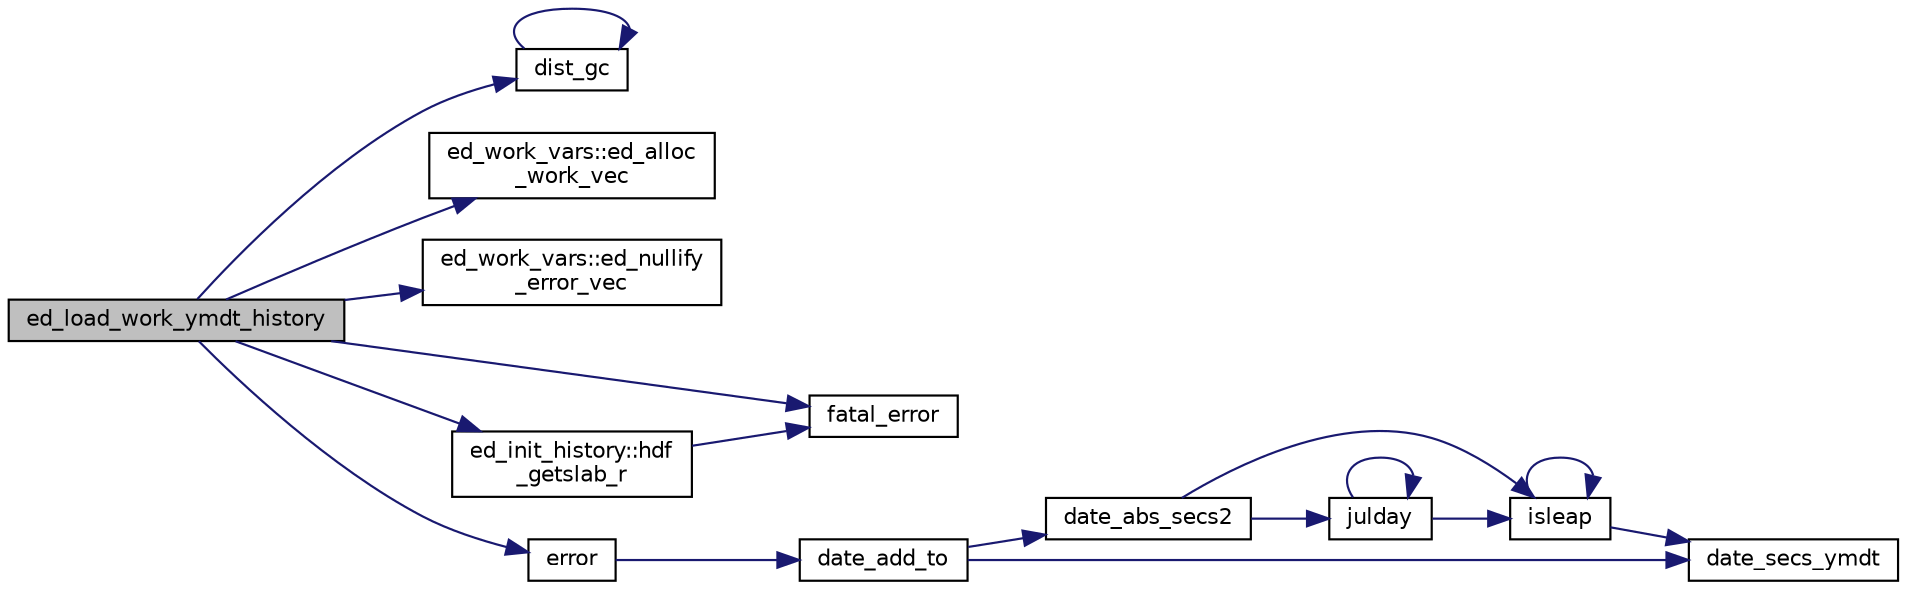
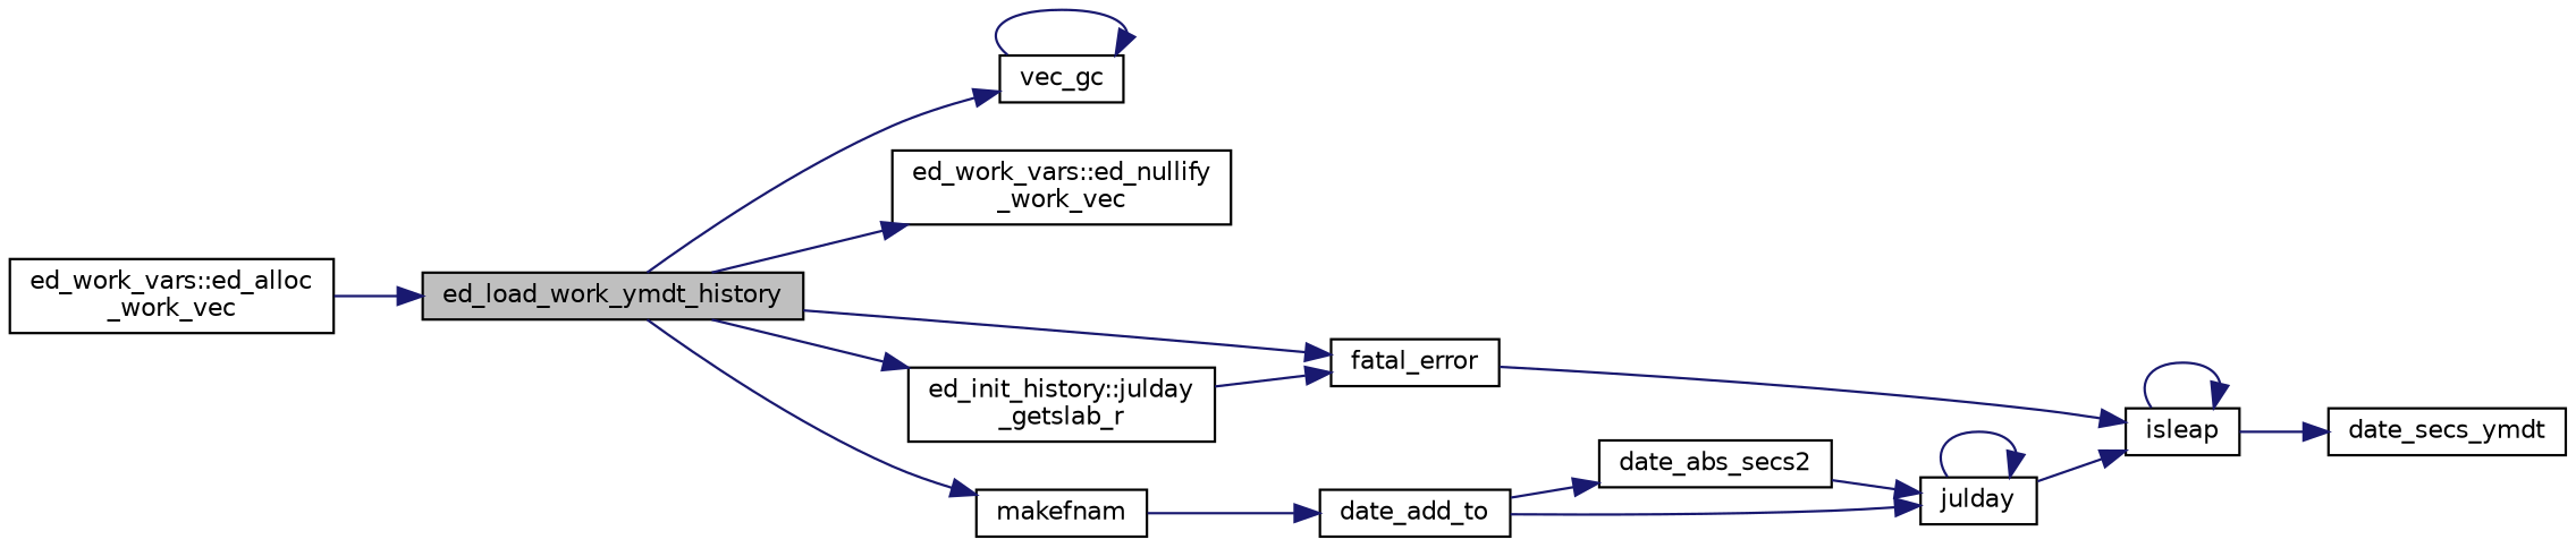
  digraph {
    rankdir=LR
    node [color=black fillcolor=white fontname=Helvetica fontsize=10 shape=record style=filled]
    edge [color=midnightblue fontname=Helvetica fontsize=10 labelfontname=Helvetica labelfontsize=10 style=solid]
    n1 [fillcolor=grey75 fontcolor=black height=0.2 label=ed_load_work_ymdt_history width=0.4]
-   n2 [height=0.2 label=dist_gc width=0.4]
+   n2 [height=0.2 label=vec_gc width=0.4]
    n3 [height=0.2 label="ed_work_vars::ed_alloc\l_work_vec" width=0.4]
-   n4 [height=0.2 label="ed_work_vars::ed_nullify\l_error_vec" width=0.4]
+   n4 [height=0.2 label="ed_work_vars::ed_nullify\l_work_vec" width=0.4]
    n5 [height=0.2 label=fatal_error width=0.4]
-   n6 [height=0.2 label="ed_init_history::hdf\l_getslab_r" width=0.4]
-   n7 [height=0.2 label=error width=0.4]
+   n6 [height=0.2 label="ed_init_history::julday\l_getslab_r" width=0.4]
+   n7 [height=0.2 label=makefnam width=0.4]
    n8 [height=0.2 label=date_add_to width=0.4]
    n9 [height=0.2 label=date_abs_secs2 width=0.4]
    n10 [height=0.2 label=date_secs_ymdt width=0.4]
    n11 [height=0.2 label=isleap width=0.4]
    n12 [height=0.2 label=julday width=0.4]
    n1 -> n2
-   n1 -> n3
+   n3 -> n1
    n1 -> n4
    n1 -> n5
    n1 -> n6
    n1 -> n7
    n2 -> n2
    n6 -> n5
    n7 -> n8
    n8 -> n9
-   n8 -> n10
-   n9 -> n11
+   n8 -> n12
+   n5 -> n11
    n9 -> n12
    n11 -> n10
    n11 -> n11
    n12 -> n11
    n12 -> n12
  }
